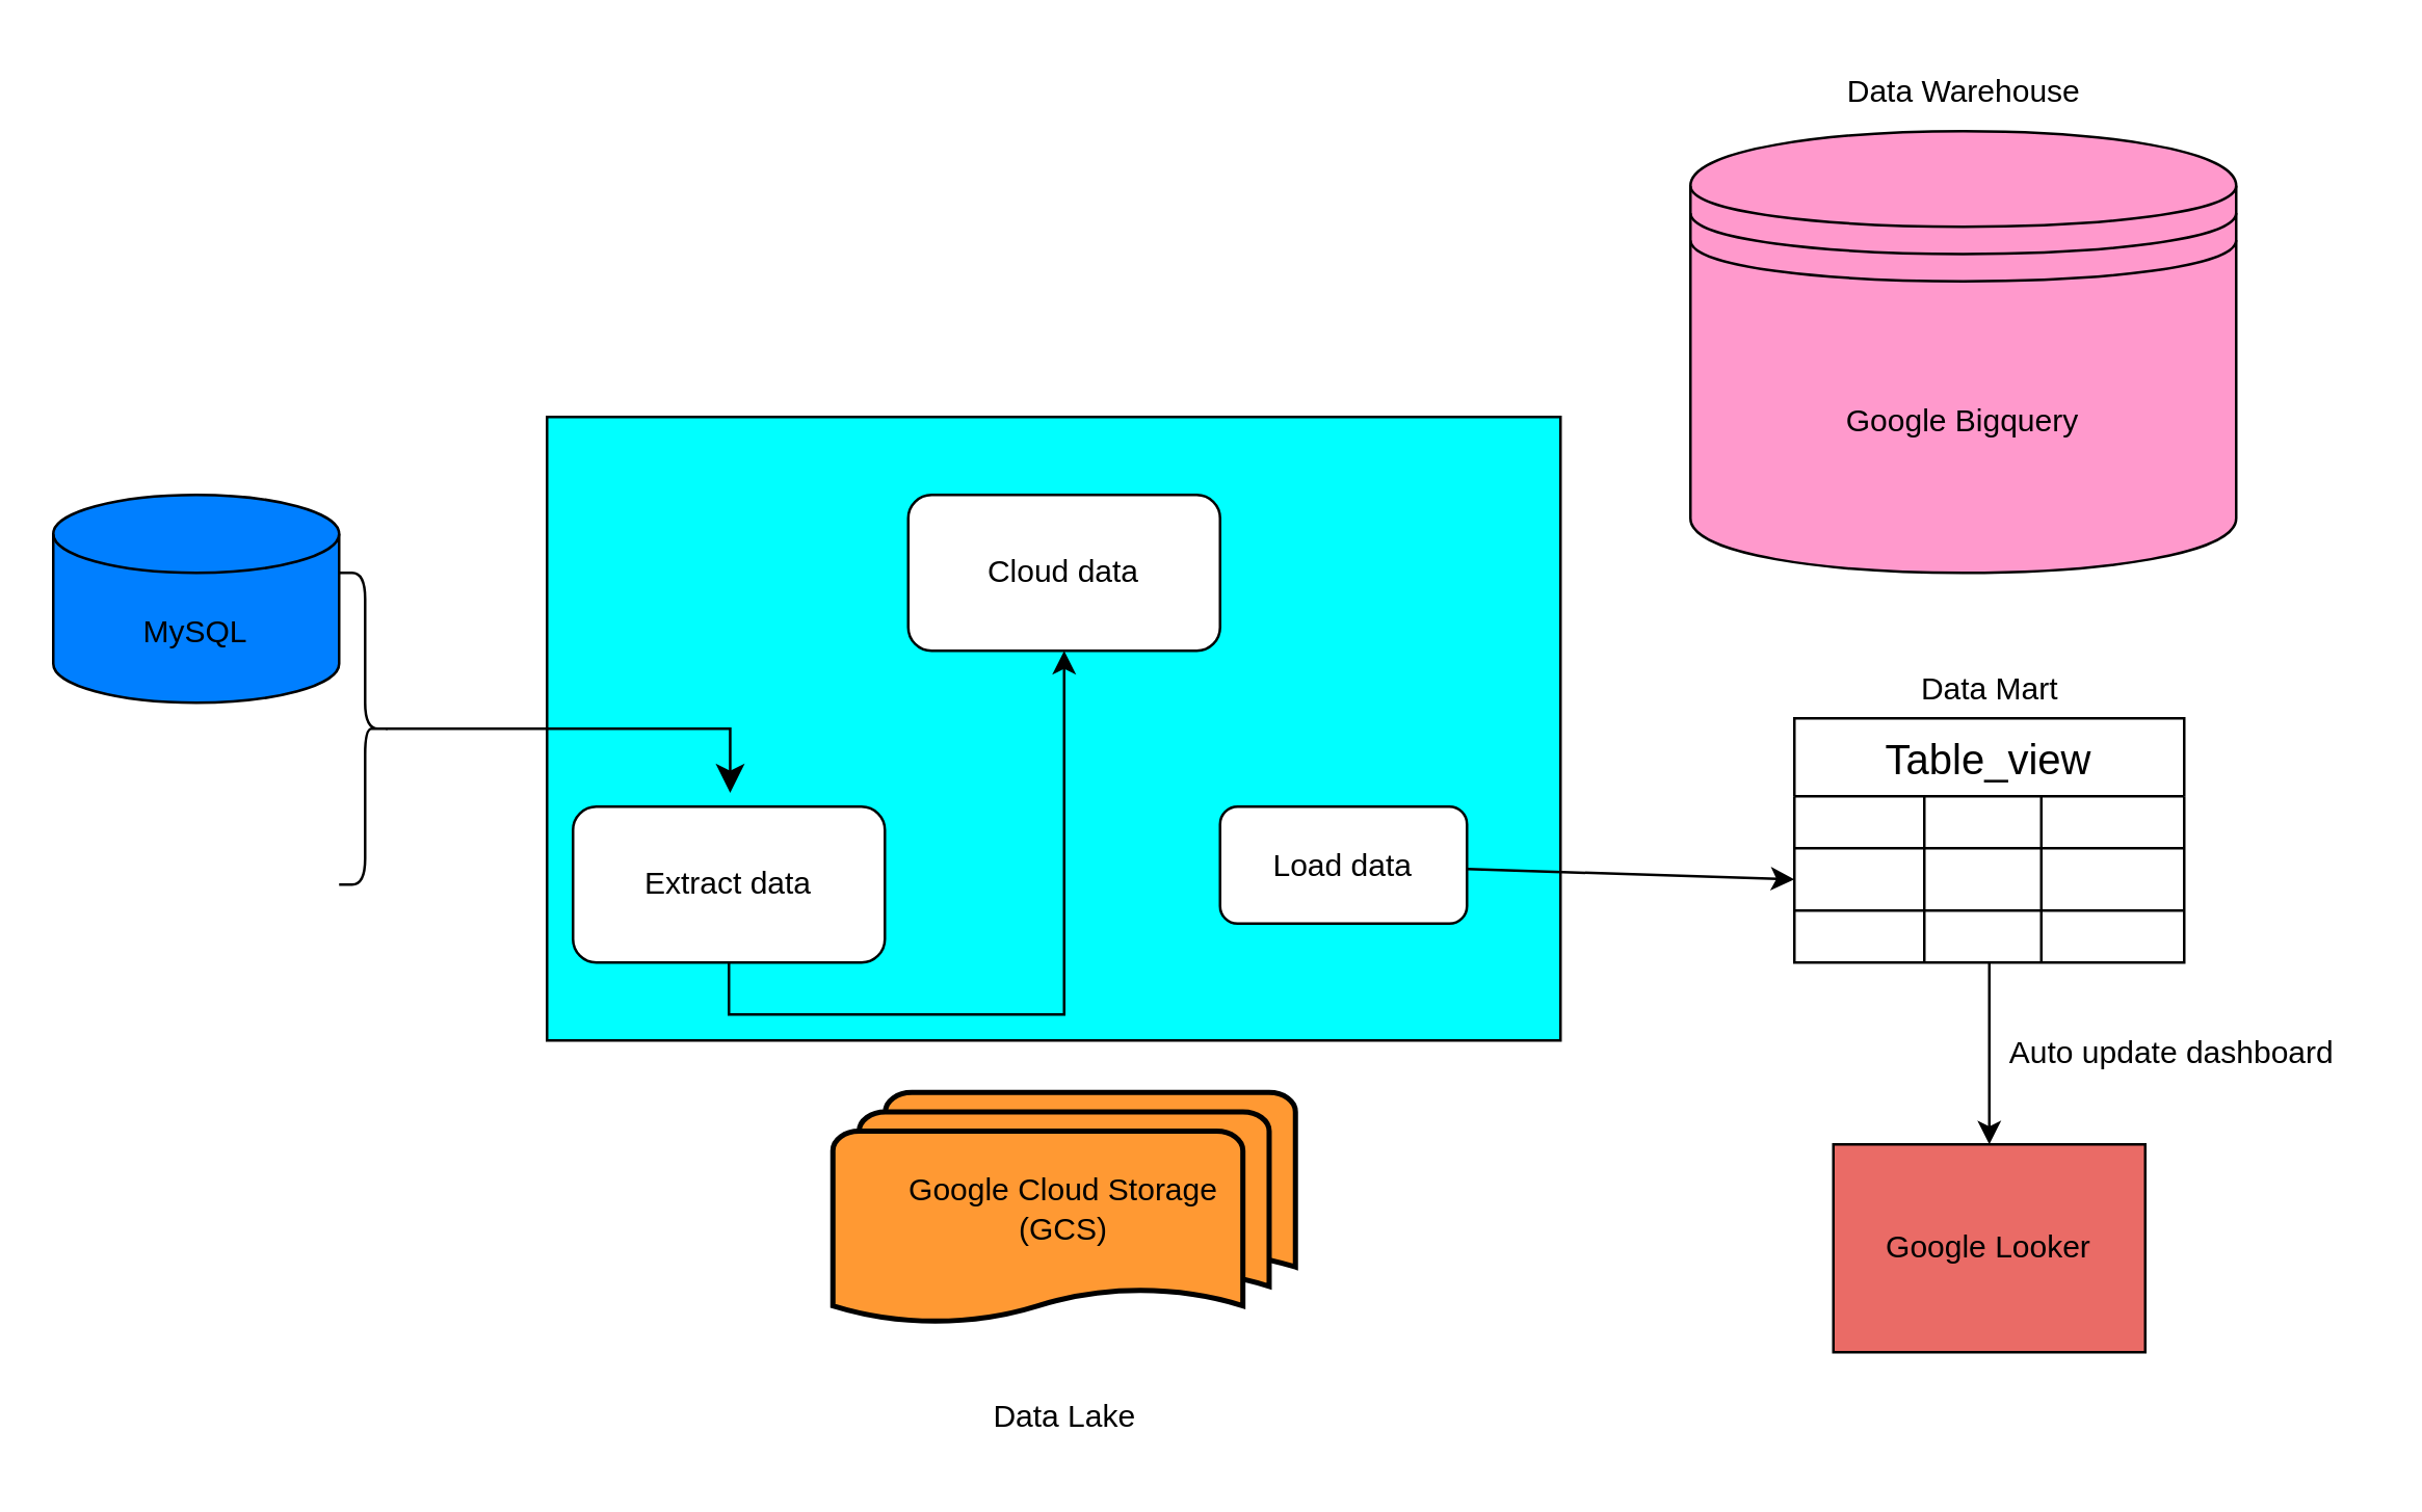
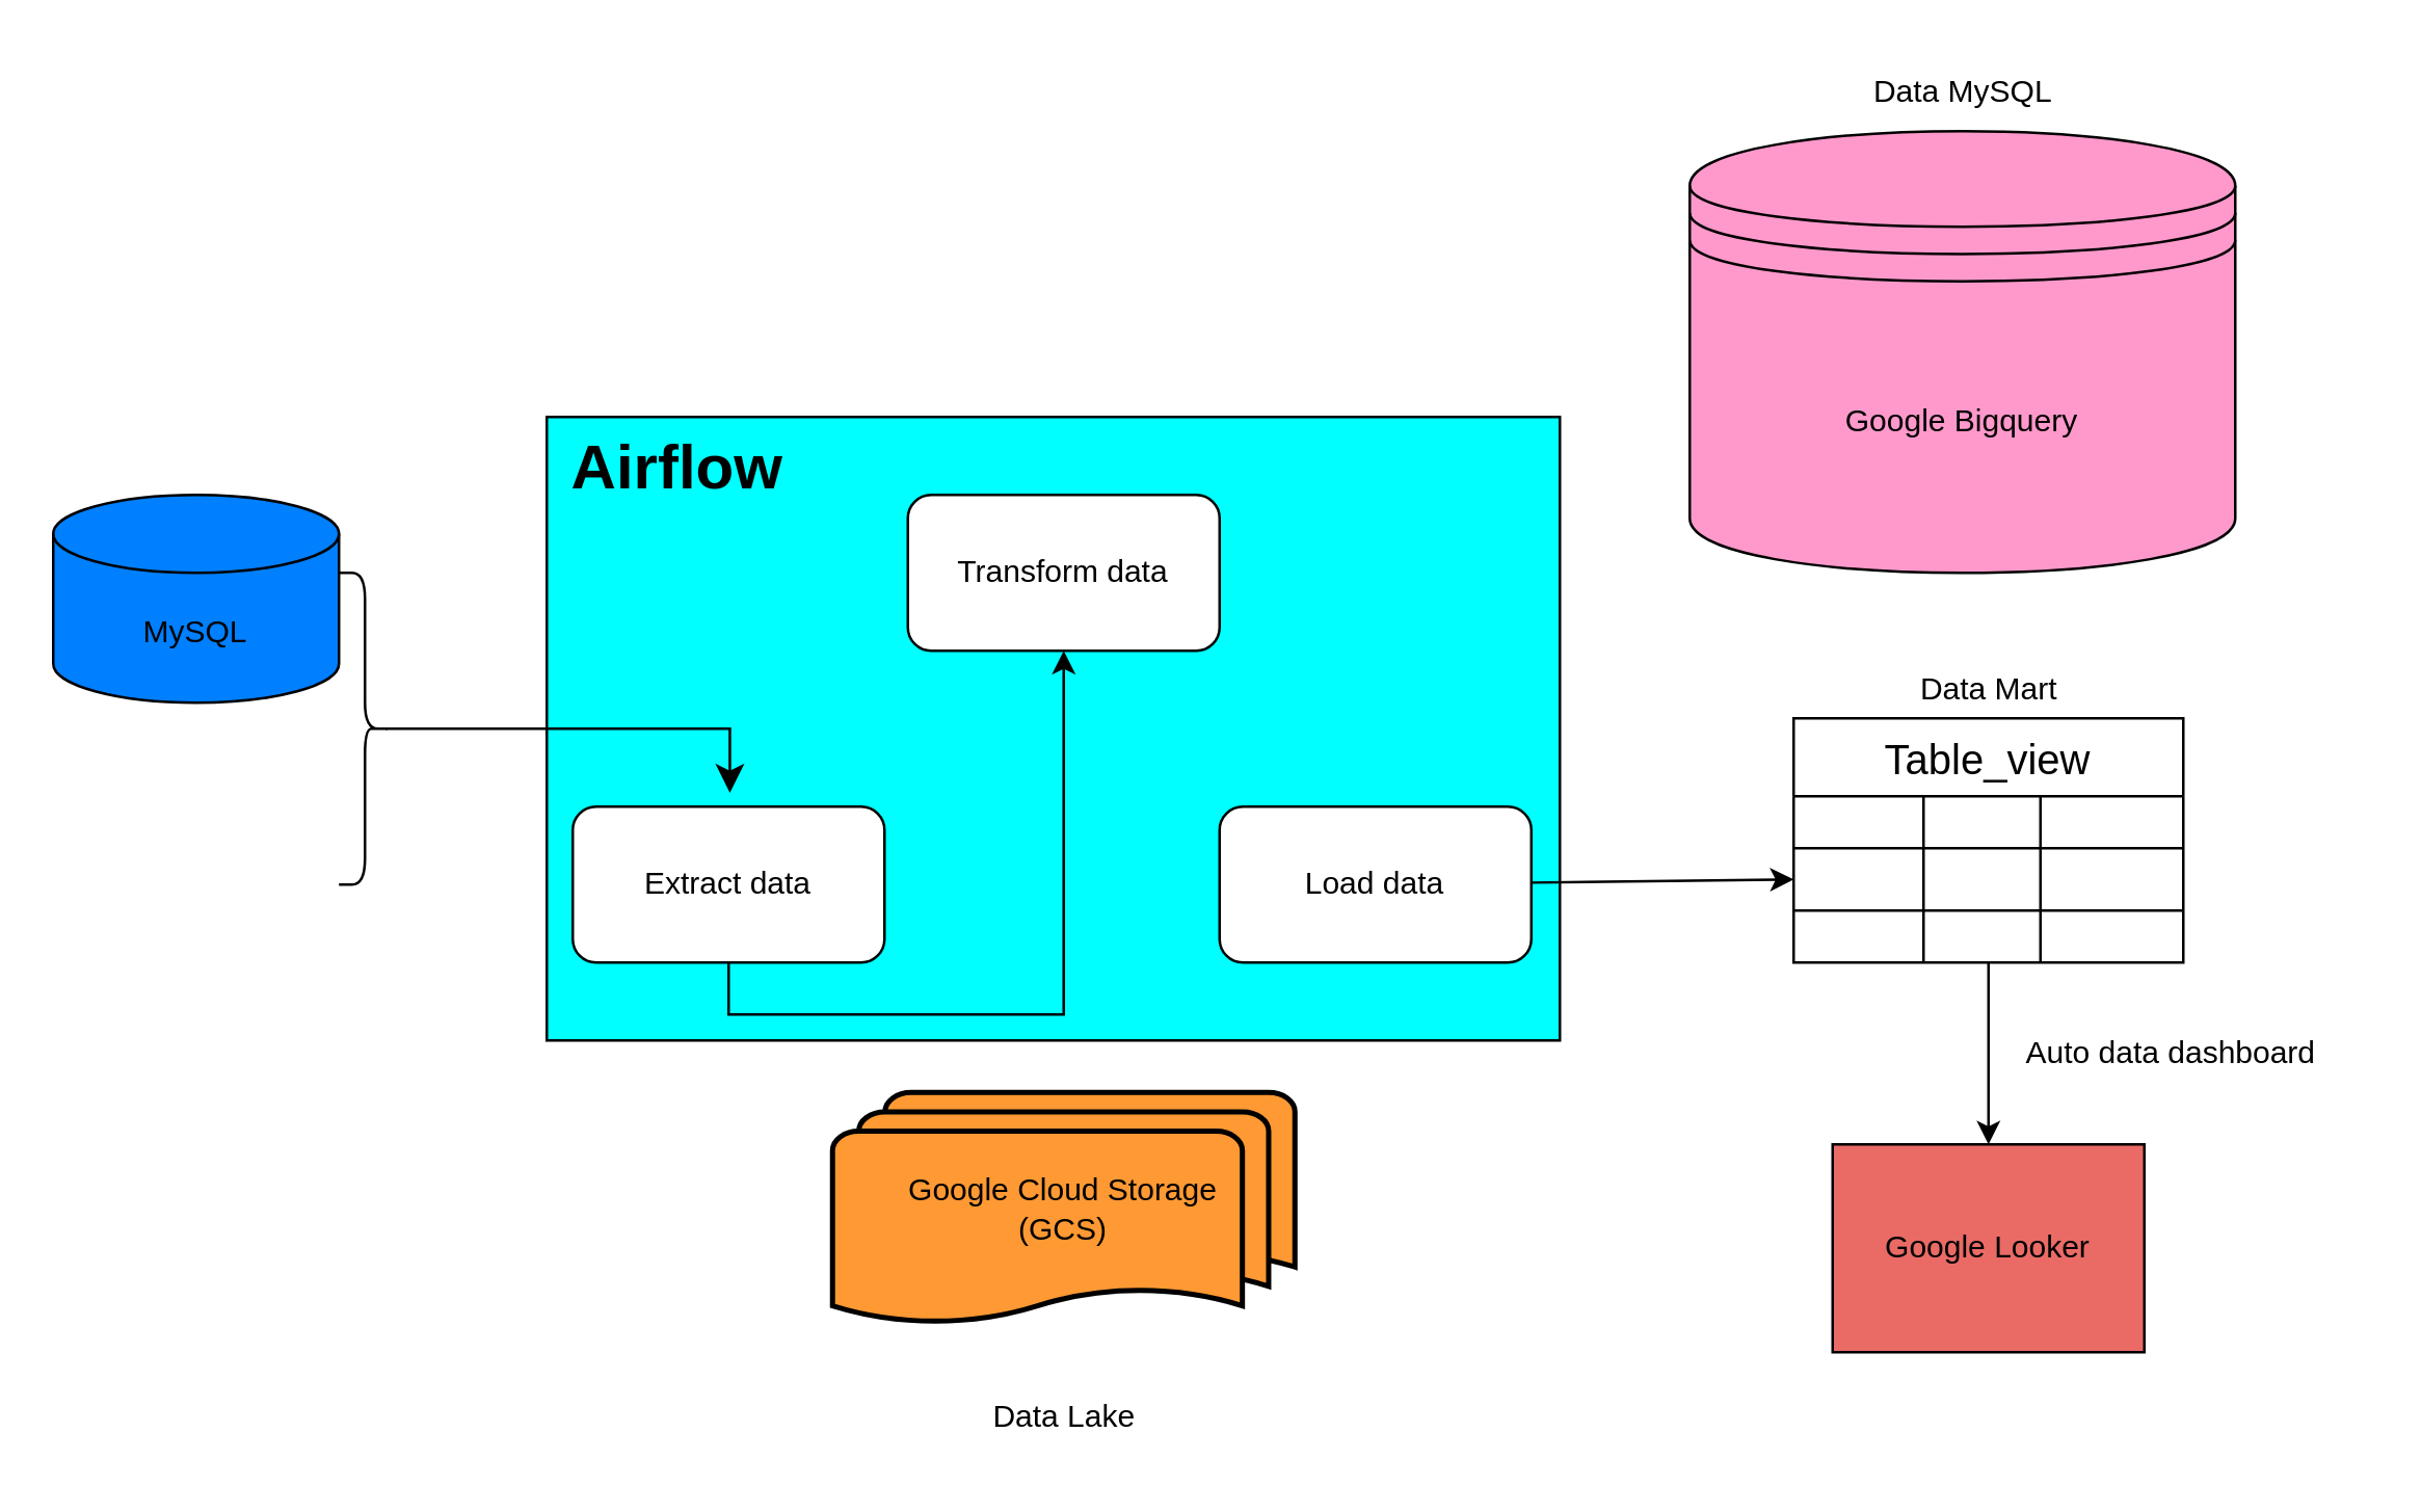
  <mxCell id="0" />
  <mxCell id="1" parent="0" />
  <mxCell id="2" value="" style="rounded=0;whiteSpace=wrap;html=1;fillColor=#00FFFF;" parent="1" vertex="1"><mxGeometry x="210" y="160" width="390" height="240" as="geometry" /></mxCell>
  <mxCell id="3" value="MySQL" style="shape=cylinder3;whiteSpace=wrap;html=1;boundedLbl=1;backgroundOutline=1;size=15;fillColor=#007FFF;" parent="1" vertex="1"><mxGeometry x="20" y="190" width="110" height="80" as="geometry" /></mxCell>
  <mxCell id="4" value="Extract data" style="rounded=1;whiteSpace=wrap;html=1;" parent="1" vertex="1"><mxGeometry x="220" y="310" width="120" height="60" as="geometry" /></mxCell>
- <mxCell id="5" value="Cloud data" style="rounded=1;whiteSpace=wrap;html=1;" parent="1" vertex="1"><mxGeometry x="349" y="190" width="120" height="60" as="geometry" /></mxCell>
+ <mxCell id="5" value="Transform data" style="rounded=1;whiteSpace=wrap;html=1;" parent="1" vertex="1"><mxGeometry x="349" y="190" width="120" height="60" as="geometry" /></mxCell>
  <mxCell id="6" value="Data Lake" style="text;html=1;align=center;verticalAlign=middle;resizable=0;points=[];autosize=1;strokeColor=none;fillColor=none;" parent="1" vertex="1"><mxGeometry x="369" y="530" width="80" height="30" as="geometry" /></mxCell>
  <mxCell id="7" value="Google Bigquery" style="shape=datastore;whiteSpace=wrap;html=1;fillColor=#FF99CC;" parent="1" vertex="1"><mxGeometry x="650" y="50" width="210" height="170" as="geometry" /></mxCell>
  <mxCell id="8" value="Table_view" style="shape=table;startSize=30;container=1;collapsible=0;childLayout=tableLayout;strokeColor=default;fontSize=16;" parent="1" vertex="1"><mxGeometry x="690" y="276" width="150" height="94" as="geometry" /></mxCell>
  <mxCell id="9" value="" style="shape=tableRow;horizontal=0;startSize=0;swimlaneHead=0;swimlaneBody=0;strokeColor=inherit;top=0;left=0;bottom=0;right=0;collapsible=0;dropTarget=0;fillColor=none;points=[[0,0.5],[1,0.5]];portConstraint=eastwest;fontSize=16;" parent="8" vertex="1"><mxGeometry y="30" width="150" height="20" as="geometry" /></mxCell>
  <mxCell id="10" value="" style="shape=partialRectangle;html=1;whiteSpace=wrap;connectable=0;strokeColor=inherit;overflow=hidden;fillColor=none;top=0;left=0;bottom=0;right=0;pointerEvents=1;fontSize=16;" parent="9" vertex="1"><mxGeometry width="50" height="20" as="geometry"><mxRectangle width="50" height="20" as="alternateBounds" /></mxGeometry></mxCell>
  <mxCell id="11" value="" style="shape=partialRectangle;html=1;whiteSpace=wrap;connectable=0;strokeColor=inherit;overflow=hidden;fillColor=none;top=0;left=0;bottom=0;right=0;pointerEvents=1;fontSize=16;" parent="9" vertex="1"><mxGeometry x="50" width="45" height="20" as="geometry"><mxRectangle width="45" height="20" as="alternateBounds" /></mxGeometry></mxCell>
  <mxCell id="12" value="" style="shape=partialRectangle;html=1;whiteSpace=wrap;connectable=0;strokeColor=inherit;overflow=hidden;fillColor=none;top=0;left=0;bottom=0;right=0;pointerEvents=1;fontSize=16;" parent="9" vertex="1"><mxGeometry x="95" width="55" height="20" as="geometry"><mxRectangle width="55" height="20" as="alternateBounds" /></mxGeometry></mxCell>
  <mxCell id="13" value="" style="shape=tableRow;horizontal=0;startSize=0;swimlaneHead=0;swimlaneBody=0;strokeColor=inherit;top=0;left=0;bottom=0;right=0;collapsible=0;dropTarget=0;fillColor=none;points=[[0,0.5],[1,0.5]];portConstraint=eastwest;fontSize=16;" parent="8" vertex="1"><mxGeometry y="50" width="150" height="24" as="geometry" /></mxCell>
  <mxCell id="14" value="" style="shape=partialRectangle;html=1;whiteSpace=wrap;connectable=0;strokeColor=inherit;overflow=hidden;fillColor=none;top=0;left=0;bottom=0;right=0;pointerEvents=1;fontSize=16;" parent="13" vertex="1"><mxGeometry width="50" height="24" as="geometry"><mxRectangle width="50" height="24" as="alternateBounds" /></mxGeometry></mxCell>
  <mxCell id="15" value="" style="shape=partialRectangle;html=1;whiteSpace=wrap;connectable=0;strokeColor=inherit;overflow=hidden;fillColor=none;top=0;left=0;bottom=0;right=0;pointerEvents=1;fontSize=16;" parent="13" vertex="1"><mxGeometry x="50" width="45" height="24" as="geometry"><mxRectangle width="45" height="24" as="alternateBounds" /></mxGeometry></mxCell>
  <mxCell id="16" value="" style="shape=partialRectangle;html=1;whiteSpace=wrap;connectable=0;strokeColor=inherit;overflow=hidden;fillColor=none;top=0;left=0;bottom=0;right=0;pointerEvents=1;fontSize=16;" parent="13" vertex="1"><mxGeometry x="95" width="55" height="24" as="geometry"><mxRectangle width="55" height="24" as="alternateBounds" /></mxGeometry></mxCell>
  <mxCell id="17" value="" style="shape=tableRow;horizontal=0;startSize=0;swimlaneHead=0;swimlaneBody=0;strokeColor=inherit;top=0;left=0;bottom=0;right=0;collapsible=0;dropTarget=0;fillColor=none;points=[[0,0.5],[1,0.5]];portConstraint=eastwest;fontSize=16;" parent="8" vertex="1"><mxGeometry y="74" width="150" height="20" as="geometry" /></mxCell>
  <mxCell id="18" value="" style="shape=partialRectangle;html=1;whiteSpace=wrap;connectable=0;strokeColor=inherit;overflow=hidden;fillColor=none;top=0;left=0;bottom=0;right=0;pointerEvents=1;fontSize=16;" parent="17" vertex="1"><mxGeometry width="50" height="20" as="geometry"><mxRectangle width="50" height="20" as="alternateBounds" /></mxGeometry></mxCell>
  <mxCell id="19" value="" style="shape=partialRectangle;html=1;whiteSpace=wrap;connectable=0;strokeColor=inherit;overflow=hidden;fillColor=none;top=0;left=0;bottom=0;right=0;pointerEvents=1;fontSize=16;" parent="17" vertex="1"><mxGeometry x="50" width="45" height="20" as="geometry"><mxRectangle width="45" height="20" as="alternateBounds" /></mxGeometry></mxCell>
  <mxCell id="20" value="" style="shape=partialRectangle;html=1;whiteSpace=wrap;connectable=0;strokeColor=inherit;overflow=hidden;fillColor=none;top=0;left=0;bottom=0;right=0;pointerEvents=1;fontSize=16;" parent="17" vertex="1"><mxGeometry x="95" width="55" height="20" as="geometry"><mxRectangle width="55" height="20" as="alternateBounds" /></mxGeometry></mxCell>
  <mxCell id="21" value="Data Mart" style="text;html=1;align=center;verticalAlign=middle;resizable=0;points=[];autosize=1;strokeColor=none;fillColor=none;" parent="1" vertex="1"><mxGeometry x="725" y="250" width="80" height="30" as="geometry" /></mxCell>
  <mxCell id="22" value="Google Cloud Storage&lt;br&gt;(GCS)&lt;br&gt;" style="strokeWidth=2;html=1;shape=mxgraph.flowchart.multi-document;whiteSpace=wrap;fillColor=#FF9933;" parent="1" vertex="1"><mxGeometry x="320" y="420" width="178" height="90" as="geometry" /></mxCell>
- <mxCell id="23" value="Data Warehouse" style="text;html=1;align=center;verticalAlign=middle;resizable=0;points=[];autosize=1;strokeColor=none;fillColor=none;" parent="1" vertex="1"><mxGeometry x="700" y="20" width="110" height="30" as="geometry" /></mxCell>
- <mxCell id="24" value="Load data" style="rounded=1;whiteSpace=wrap;html=1;" parent="1" vertex="1"><mxGeometry x="469" y="310" width="95" height="45" as="geometry" /></mxCell>
+ <mxCell id="23" value="Data MySQL" style="text;html=1;align=center;verticalAlign=middle;resizable=0;points=[];autosize=1;strokeColor=none;fillColor=none;" parent="1" vertex="1"><mxGeometry x="700" y="20" width="110" height="30" as="geometry" /></mxCell>
+ <mxCell id="24" value="Load data" style="rounded=1;whiteSpace=wrap;html=1;" parent="1" vertex="1"><mxGeometry x="469" y="310" width="120" height="60" as="geometry" /></mxCell>
  <mxCell id="25" value="" style="shape=curlyBracket;whiteSpace=wrap;html=1;rounded=1;flipH=1;labelPosition=right;verticalLabelPosition=middle;align=left;verticalAlign=middle;" parent="1" vertex="1"><mxGeometry x="130" y="220" width="20" height="120" as="geometry" /></mxCell>
  <mxCell id="26" value="" style="edgeStyle=elbowEdgeStyle;elbow=vertical;endArrow=classic;html=1;curved=0;rounded=0;endSize=8;startSize=8;exitX=0.1;exitY=0.5;exitDx=0;exitDy=0;exitPerimeter=0;entryX=0.504;entryY=-0.089;entryDx=0;entryDy=0;entryPerimeter=0;" parent="1" source="25" target="4" edge="1"><mxGeometry width="50" height="50" relative="1" as="geometry"><mxPoint x="570" y="260" as="sourcePoint" /><mxPoint x="620" y="210" as="targetPoint" /><Array as="points"><mxPoint x="260" y="280" /></Array></mxGeometry></mxCell>
  <mxCell id="27" style="edgeStyle=orthogonalEdgeStyle;rounded=0;orthogonalLoop=1;jettySize=auto;html=1;exitX=0.5;exitY=1;exitDx=0;exitDy=0;" parent="1" source="4" target="5" edge="1"><mxGeometry relative="1" as="geometry" /></mxCell>
+ <mxCell id="28" value="&lt;b&gt;&lt;font style=&quot;font-size: 24px;&quot;&gt;Airflow&lt;/font&gt;&lt;/b&gt;" style="text;html=1;align=center;verticalAlign=middle;resizable=0;points=[];autosize=1;strokeColor=none;fillColor=none;" vertex="1" parent="1"><mxGeometry x="210" y="160" width="100" height="40" as="geometry" /></mxCell>
  <mxCell id="29" value="" style="endArrow=classic;html=1;rounded=0;entryX=0;entryY=0.5;entryDx=0;entryDy=0;" edge="1" parent="1" source="24" target="13"><mxGeometry width="50" height="50" relative="1" as="geometry"><mxPoint x="560" y="410" as="sourcePoint" /><mxPoint x="610" y="360" as="targetPoint" /></mxGeometry></mxCell>
  <mxCell id="30" value="Google Looker" style="whiteSpace=wrap;html=1;fillColor=#EA6B66;rounded=0;" vertex="1" parent="1"><mxGeometry x="705" y="440" width="120" height="80" as="geometry" /></mxCell>
  <mxCell id="31" value="" style="endArrow=classic;html=1;rounded=0;entryX=0.5;entryY=0;entryDx=0;entryDy=0;" edge="1" parent="1" source="17" target="30"><mxGeometry width="50" height="50" relative="1" as="geometry"><mxPoint x="560" y="320" as="sourcePoint" /><mxPoint x="610" y="270" as="targetPoint" /></mxGeometry></mxCell>
- <mxCell id="32" value="Auto update dashboard&lt;br&gt;" style="text;html=1;align=center;verticalAlign=middle;resizable=0;points=[];autosize=1;strokeColor=none;fillColor=none;" vertex="1" parent="1"><mxGeometry x="760" y="390" width="150" height="30" as="geometry" /></mxCell>
+ <mxCell id="32" value="Auto data dashboard&lt;br&gt;" style="text;html=1;align=center;verticalAlign=middle;resizable=0;points=[];autosize=1;strokeColor=none;fillColor=none;" vertex="1" parent="1"><mxGeometry x="760" y="390" width="150" height="30" as="geometry" /></mxCell>
